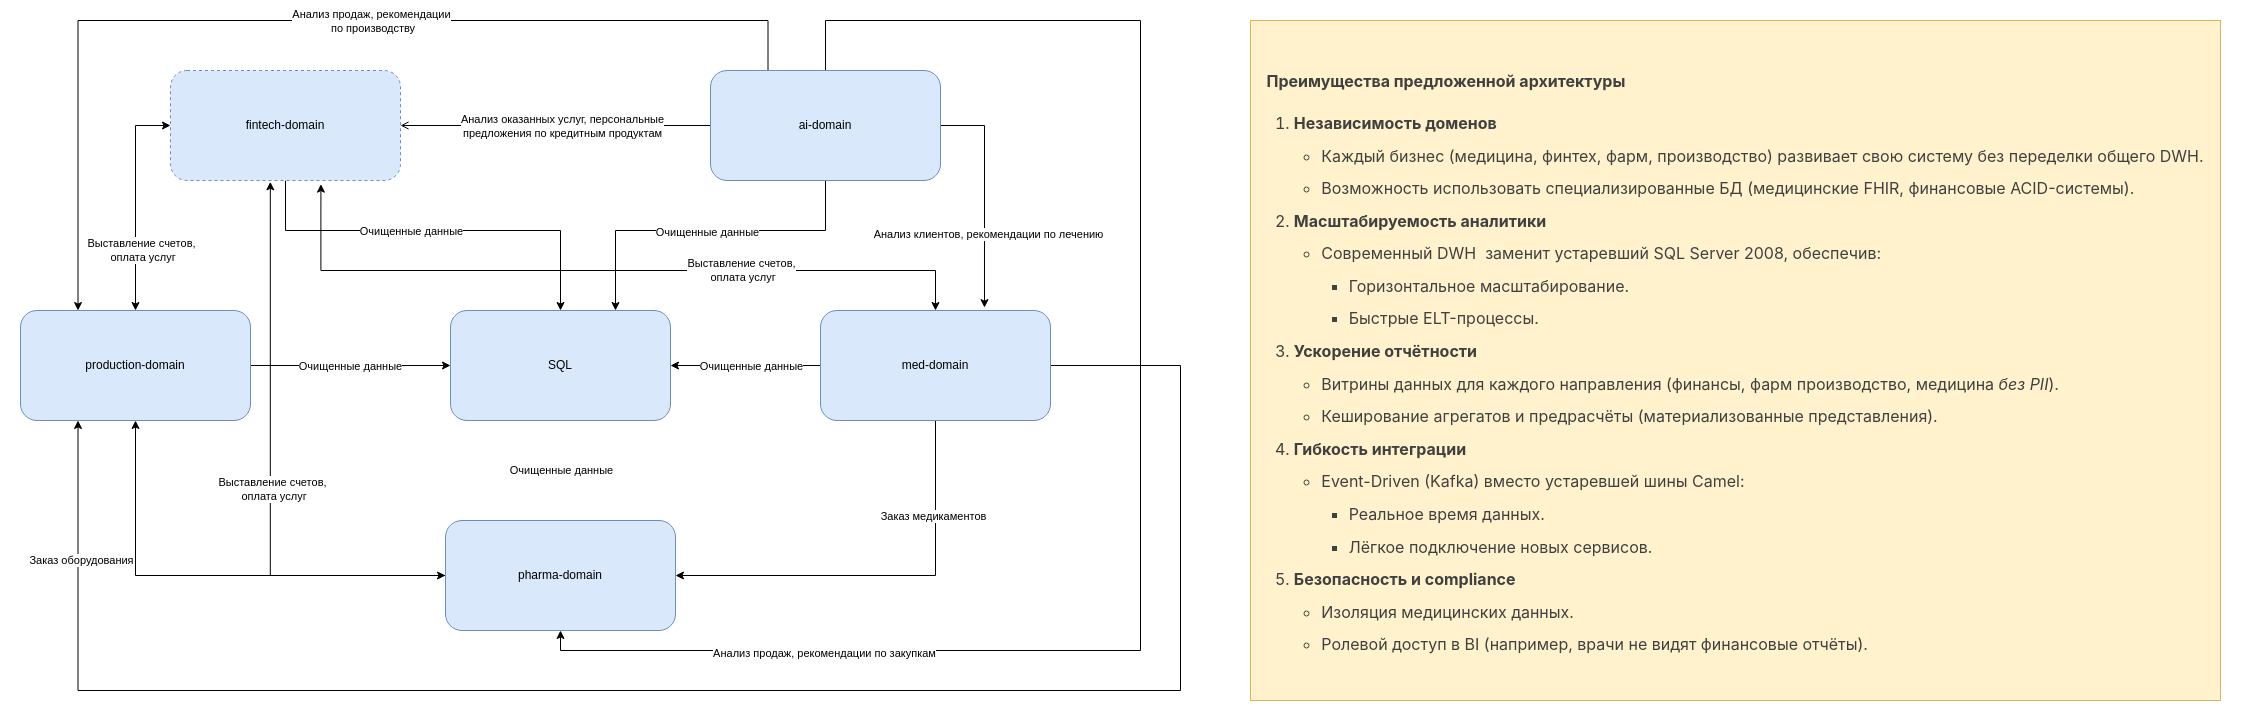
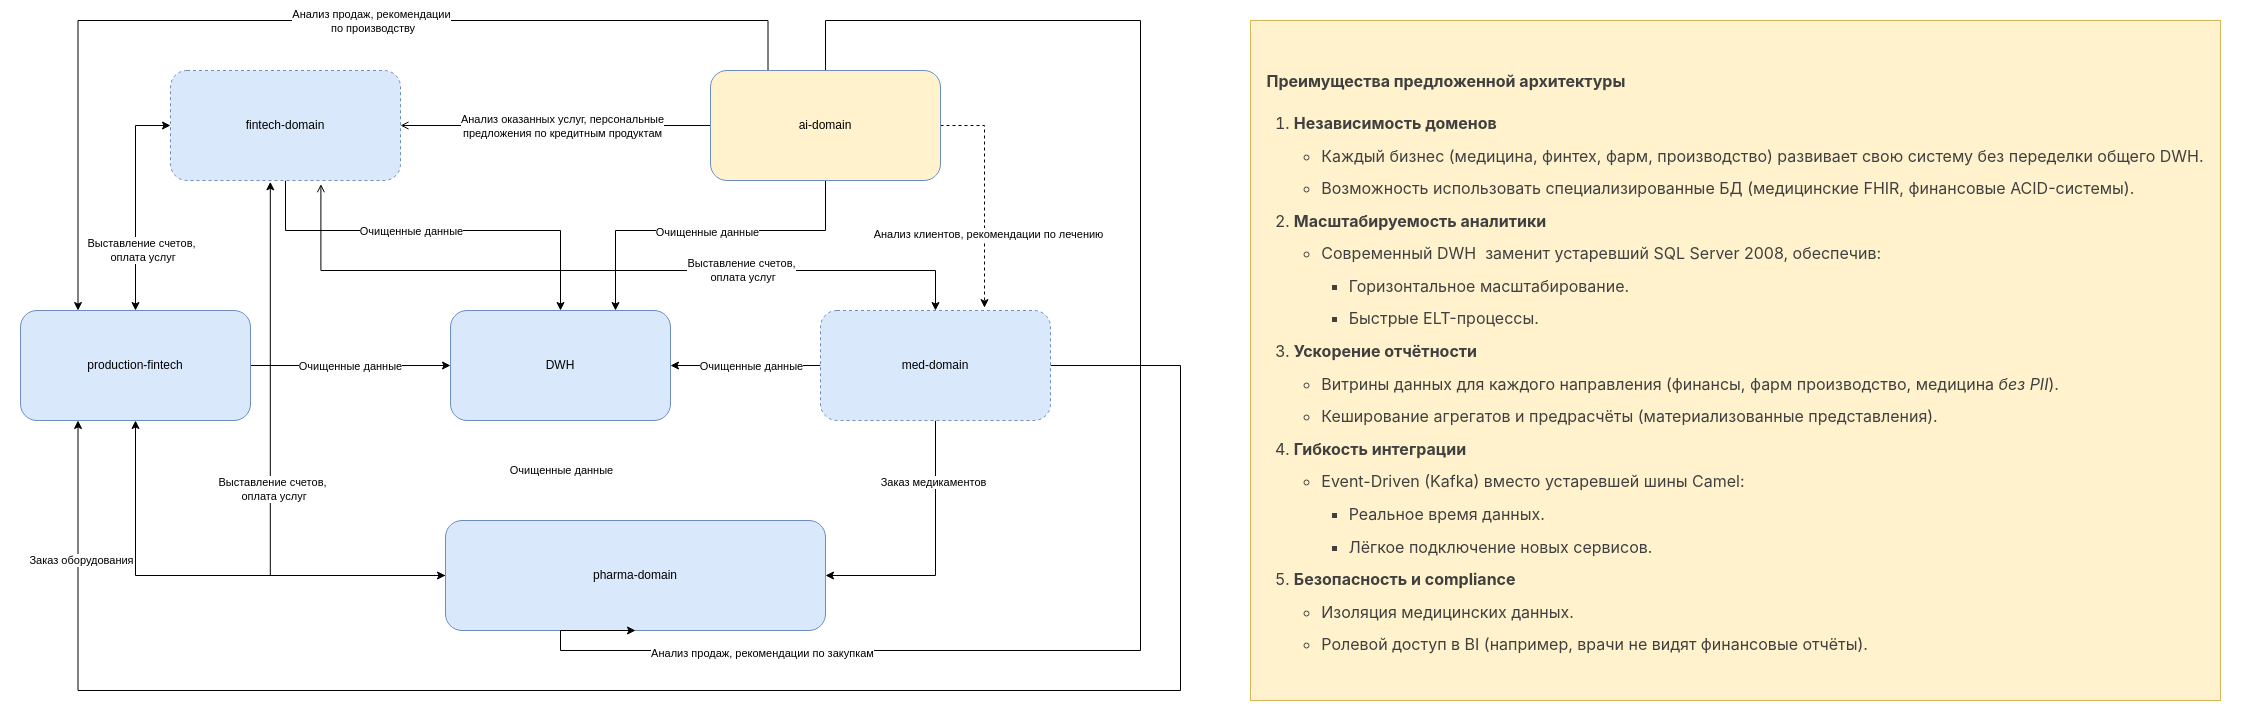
  <mxCell id="0" />
  <mxCell id="1" parent="0" />
  <mxCell id="2" style="edgeStyle=orthogonalEdgeStyle;rounded=0;orthogonalLoop=1;jettySize=auto;html=1;" parent="1" source="4" target="28" edge="1"><mxGeometry relative="1" as="geometry" /></mxCell>
  <mxCell id="3" style="edgeStyle=orthogonalEdgeStyle;rounded=0;orthogonalLoop=1;jettySize=auto;html=1;entryX=0.434;entryY=1.012;entryDx=0;entryDy=0;entryPerimeter=0;startArrow=classic;startFill=1;" parent="1" source="4" target="13" edge="1"><mxGeometry relative="1" as="geometry" /></mxCell>
- <mxCell id="4" value="pharma-domain" style="rounded=1;whiteSpace=wrap;html=1;fillColor=#dae8fc;strokeColor=#6c8ebf;" parent="1" vertex="1"><mxGeometry x="445" y="520" width="230" height="110" as="geometry" /></mxCell>
+ <mxCell id="4" value="pharma-domain" style="rounded=1;whiteSpace=wrap;html=1;fillColor=#dae8fc;strokeColor=#6c8ebf;" parent="1" vertex="1"><mxGeometry x="445" y="520" width="380" height="110" as="geometry" /></mxCell>
  <mxCell id="5" style="edgeStyle=orthogonalEdgeStyle;rounded=0;orthogonalLoop=1;jettySize=auto;html=1;entryX=1;entryY=0.5;entryDx=0;entryDy=0;" parent="1" source="11" target="29" edge="1"><mxGeometry relative="1" as="geometry" /></mxCell>
  <mxCell id="6" style="edgeStyle=orthogonalEdgeStyle;rounded=0;orthogonalLoop=1;jettySize=auto;html=1;entryX=1;entryY=0.5;entryDx=0;entryDy=0;" parent="1" source="11" target="4" edge="1"><mxGeometry relative="1" as="geometry"><Array as="points"><mxPoint x="935" y="575" /></Array></mxGeometry></mxCell>
  <mxCell id="7" value="Заказ медикаментов" style="edgeLabel;html=1;align=center;verticalAlign=middle;resizable=0;points=[];" parent="6" vertex="1" connectable="0"><mxGeometry x="-0.54" y="-3" relative="1" as="geometry"><mxPoint as="offset" /></mxGeometry></mxCell>
  <mxCell id="8" style="edgeStyle=orthogonalEdgeStyle;rounded=0;orthogonalLoop=1;jettySize=auto;html=1;entryX=0.25;entryY=1;entryDx=0;entryDy=0;" parent="1" source="11" target="28" edge="1"><mxGeometry relative="1" as="geometry"><Array as="points"><mxPoint x="1180" y="365" /><mxPoint x="1180" y="690" /><mxPoint x="77" y="690" /></Array></mxGeometry></mxCell>
  <mxCell id="9" value="Заказ оборудования" style="edgeLabel;html=1;align=center;verticalAlign=middle;resizable=0;points=[];" parent="8" vertex="1" connectable="0"><mxGeometry x="0.813" y="2" relative="1" as="geometry"><mxPoint x="5" y="-31" as="offset" /></mxGeometry></mxCell>
- <mxCell id="10" style="edgeStyle=orthogonalEdgeStyle;rounded=0;orthogonalLoop=1;jettySize=auto;html=1;startArrow=classic;startFill=1;exitX=0.5;exitY=0;exitDx=0;exitDy=0;entryX=0.654;entryY=1.033;entryDx=0;entryDy=0;entryPerimeter=0;" parent="1" source="11" target="13" edge="1"><mxGeometry relative="1" as="geometry"><mxPoint x="320" y="170" as="targetPoint" /><Array as="points"><mxPoint x="935" y="270" /><mxPoint x="320" y="270" /></Array></mxGeometry></mxCell>
- <mxCell id="11" value="med-domain" style="rounded=1;whiteSpace=wrap;html=1;fillColor=#dae8fc;strokeColor=#6c8ebf;" parent="1" vertex="1"><mxGeometry x="820" y="310" width="230" height="110" as="geometry" /></mxCell>
+ <mxCell id="10" style="edgeStyle=orthogonalEdgeStyle;rounded=0;orthogonalLoop=1;jettySize=auto;html=1;startArrow=classic;startFill=1;exitX=0.5;exitY=0;exitDx=0;exitDy=0;entryX=0.654;entryY=1.033;entryDx=0;entryDy=0;entryPerimeter=0;endArrow=open;" parent="1" source="11" target="13" edge="1"><mxGeometry relative="1" as="geometry"><mxPoint x="320" y="170" as="targetPoint" /><Array as="points"><mxPoint x="935" y="270" /><mxPoint x="320" y="270" /></Array></mxGeometry></mxCell>
+ <mxCell id="11" value="med-domain" style="rounded=1;whiteSpace=wrap;html=1;fillColor=#dae8fc;strokeColor=#6c8ebf;dashed=1;" parent="1" vertex="1"><mxGeometry x="820" y="310" width="230" height="110" as="geometry" /></mxCell>
  <mxCell id="12" style="edgeStyle=orthogonalEdgeStyle;rounded=0;orthogonalLoop=1;jettySize=auto;html=1;" parent="1" source="13" target="29" edge="1"><mxGeometry relative="1" as="geometry"><Array as="points"><mxPoint x="285" y="230" /><mxPoint x="560" y="230" /></Array></mxGeometry></mxCell>
  <mxCell id="13" value="fintech-domain" style="rounded=1;whiteSpace=wrap;html=1;fillColor=#dae8fc;strokeColor=#6c8ebf;dashed=1;" parent="1" vertex="1"><mxGeometry x="170" y="70" width="230" height="110" as="geometry" /></mxCell>
  <mxCell id="14" style="edgeStyle=orthogonalEdgeStyle;rounded=0;orthogonalLoop=1;jettySize=auto;html=1;entryX=1;entryY=0.5;entryDx=0;entryDy=0;endArrow=open;" parent="1" source="24" target="13" edge="1"><mxGeometry relative="1" as="geometry" /></mxCell>
  <mxCell id="15" value="Анализ оказанных услуг, персональные &lt;br&gt;предложения по кредитным продуктам" style="edgeLabel;html=1;align=center;verticalAlign=middle;resizable=0;points=[];" parent="14" vertex="1" connectable="0"><mxGeometry x="-0.275" y="-3" relative="1" as="geometry"><mxPoint x="-37" y="3" as="offset" /></mxGeometry></mxCell>
- <mxCell id="16" style="edgeStyle=orthogonalEdgeStyle;rounded=0;orthogonalLoop=1;jettySize=auto;html=1;entryX=0.713;entryY=-0.026;entryDx=0;entryDy=0;entryPerimeter=0;exitX=1;exitY=0.5;exitDx=0;exitDy=0;" parent="1" source="24" target="11" edge="1"><mxGeometry relative="1" as="geometry" /></mxCell>
+ <mxCell id="16" style="edgeStyle=orthogonalEdgeStyle;rounded=0;orthogonalLoop=1;jettySize=auto;html=1;entryX=0.713;entryY=-0.026;entryDx=0;entryDy=0;entryPerimeter=0;exitX=1;exitY=0.5;exitDx=0;exitDy=0;dashed=1;" parent="1" source="24" target="11" edge="1"><mxGeometry relative="1" as="geometry" /></mxCell>
  <mxCell id="17" value="Анализ клиентов, рекомендации по лечению" style="edgeLabel;html=1;align=center;verticalAlign=middle;resizable=0;points=[];" parent="16" vertex="1" connectable="0"><mxGeometry x="0.344" y="4" relative="1" as="geometry"><mxPoint as="offset" /></mxGeometry></mxCell>
  <mxCell id="18" style="edgeStyle=orthogonalEdgeStyle;rounded=0;orthogonalLoop=1;jettySize=auto;html=1;entryX=0.75;entryY=0;entryDx=0;entryDy=0;" parent="1" source="24" target="29" edge="1"><mxGeometry relative="1" as="geometry"><Array as="points"><mxPoint x="825" y="230" /><mxPoint x="615" y="230" /></Array></mxGeometry></mxCell>
  <mxCell id="19" value="Очищенные данные" style="edgeLabel;html=1;align=center;verticalAlign=middle;resizable=0;points=[];" parent="18" vertex="1" connectable="0"><mxGeometry x="-0.008" y="1" relative="1" as="geometry"><mxPoint as="offset" /></mxGeometry></mxCell>
  <mxCell id="20" style="edgeStyle=orthogonalEdgeStyle;rounded=0;orthogonalLoop=1;jettySize=auto;html=1;entryX=0.5;entryY=1;entryDx=0;entryDy=0;" parent="1" source="24" target="4" edge="1"><mxGeometry relative="1" as="geometry"><Array as="points"><mxPoint x="825" y="20" /><mxPoint x="1140" y="20" /><mxPoint x="1140" y="650" /><mxPoint x="560" y="650" /></Array></mxGeometry></mxCell>
  <mxCell id="21" value="Анализ продаж, рекомендации по закупкам" style="edgeLabel;html=1;align=center;verticalAlign=middle;resizable=0;points=[];" parent="20" vertex="1" connectable="0"><mxGeometry x="0.647" y="2" relative="1" as="geometry"><mxPoint x="1" as="offset" /></mxGeometry></mxCell>
  <mxCell id="22" style="edgeStyle=orthogonalEdgeStyle;rounded=0;orthogonalLoop=1;jettySize=auto;html=1;exitX=0.25;exitY=0;exitDx=0;exitDy=0;entryX=0.25;entryY=0;entryDx=0;entryDy=0;" parent="1" source="24" target="28" edge="1"><mxGeometry relative="1" as="geometry"><Array as="points"><mxPoint x="767" y="20" /><mxPoint x="77" y="20" /></Array></mxGeometry></mxCell>
  <mxCell id="23" value="Анализ продаж, рекомендации&lt;br&gt;&amp;nbsp;по производству" style="edgeLabel;html=1;align=center;verticalAlign=middle;resizable=0;points=[];" parent="22" vertex="1" connectable="0"><mxGeometry x="0.807" y="1" relative="1" as="geometry"><mxPoint x="292" y="-191" as="offset" /></mxGeometry></mxCell>
- <mxCell id="24" value="ai-domain" style="rounded=1;whiteSpace=wrap;html=1;fillColor=#dae8fc;strokeColor=#6c8ebf;" parent="1" vertex="1"><mxGeometry x="710" y="70" width="230" height="110" as="geometry" /></mxCell>
+ <mxCell id="24" value="ai-domain" style="rounded=1;whiteSpace=wrap;html=1;fillColor=#fff2cc;strokeColor=#6c8ebf;" parent="1" vertex="1"><mxGeometry x="710" y="70" width="230" height="110" as="geometry" /></mxCell>
  <mxCell id="25" style="edgeStyle=orthogonalEdgeStyle;rounded=0;orthogonalLoop=1;jettySize=auto;html=1;entryX=0;entryY=0.5;entryDx=0;entryDy=0;" parent="1" source="28" target="29" edge="1"><mxGeometry relative="1" as="geometry" /></mxCell>
  <mxCell id="26" style="edgeStyle=orthogonalEdgeStyle;rounded=0;orthogonalLoop=1;jettySize=auto;html=1;exitX=0.5;exitY=0;exitDx=0;exitDy=0;entryX=0;entryY=0.5;entryDx=0;entryDy=0;startArrow=classic;startFill=1;" parent="1" source="28" target="13" edge="1"><mxGeometry relative="1" as="geometry" /></mxCell>
  <mxCell id="27" value="Выставление счетов,&lt;br&gt;&amp;nbsp;оплата услуг" style="edgeLabel;html=1;align=center;verticalAlign=middle;resizable=0;points=[];" parent="26" vertex="1" connectable="0"><mxGeometry x="-0.557" relative="1" as="geometry"><mxPoint x="5" y="-12" as="offset" /></mxGeometry></mxCell>
- <mxCell id="28" value="production-domain" style="rounded=1;whiteSpace=wrap;html=1;fillColor=#dae8fc;strokeColor=#6c8ebf;" parent="1" vertex="1"><mxGeometry x="20" y="310" width="230" height="110" as="geometry" /></mxCell>
- <mxCell id="29" value="SQL" style="rounded=1;whiteSpace=wrap;html=1;fillColor=#dae8fc;strokeColor=#6c8ebf;" parent="1" vertex="1"><mxGeometry x="450" y="310" width="220" height="110" as="geometry" /></mxCell>
+ <mxCell id="28" value="production-fintech" style="rounded=1;whiteSpace=wrap;html=1;fillColor=#dae8fc;strokeColor=#6c8ebf;" parent="1" vertex="1"><mxGeometry x="20" y="310" width="230" height="110" as="geometry" /></mxCell>
+ <mxCell id="29" value="DWH" style="rounded=1;whiteSpace=wrap;html=1;fillColor=#dae8fc;strokeColor=#6c8ebf;" parent="1" vertex="1"><mxGeometry x="450" y="310" width="220" height="110" as="geometry" /></mxCell>
  <mxCell id="30" value="Очищенные данные" style="edgeLabel;html=1;align=center;verticalAlign=middle;resizable=0;points=[];" parent="1" vertex="1" connectable="0"><mxGeometry x="410.005" y="230" as="geometry" /></mxCell>
  <mxCell id="31" value="Очищенные данные" style="edgeLabel;html=1;align=center;verticalAlign=middle;resizable=0;points=[];" parent="1" vertex="1" connectable="0"><mxGeometry x="349.005" y="365" as="geometry" /></mxCell>
  <mxCell id="32" value="Очищенные данные" style="edgeLabel;html=1;align=center;verticalAlign=middle;resizable=0;points=[];" parent="1" vertex="1" connectable="0"><mxGeometry x="750.005" y="365" as="geometry" /></mxCell>
  <mxCell id="33" value="Очищенные данные" style="edgeLabel;html=1;align=center;verticalAlign=middle;resizable=0;points=[];" parent="1" vertex="1" connectable="0"><mxGeometry x="440.005" y="260" as="geometry"><mxPoint x="120" y="209" as="offset" /></mxGeometry></mxCell>
  <mxCell id="34" value="Выставление счетов,&lt;br&gt;&amp;nbsp;оплата услуг" style="edgeLabel;html=1;align=center;verticalAlign=middle;resizable=0;points=[];" parent="1" vertex="1" connectable="0"><mxGeometry x="160" y="260.005" as="geometry"><mxPoint x="111" y="228" as="offset" /></mxGeometry></mxCell>
  <mxCell id="35" value="Выставление счетов,&lt;br&gt;&amp;nbsp;оплата услуг" style="edgeLabel;html=1;align=center;verticalAlign=middle;resizable=0;points=[];" parent="1" vertex="1" connectable="0"><mxGeometry x="740" y="269.765" as="geometry" /></mxCell>
  <mxCell id="36" value="" style="rounded=0;whiteSpace=wrap;html=1;fillColor=#fff2cc;strokeColor=#d6b656;" parent="1" vertex="1"><mxGeometry x="1250" y="20" width="970" height="680" as="geometry" /></mxCell>
  <mxCell id="37" value="&lt;h4 style=&quot;font-weight: 500; font-size: 16.002px; line-height: 28.575px; margin: 18.288px 0px 13.716px; color: rgb(64, 64, 64); font-family: DeepSeek-CJK-patch, Inter, system-ui, -apple-system, BlinkMacSystemFont, &amp;quot;Segoe UI&amp;quot;, Roboto, &amp;quot;Noto Sans&amp;quot;, Ubuntu, Cantarell, &amp;quot;Helvetica Neue&amp;quot;, Oxygen, &amp;quot;Open Sans&amp;quot;, sans-serif; text-align: start;&quot;&gt;&lt;strong style=&quot;&quot;&gt;Преимущества предложенной архитектуры&lt;/strong&gt;&lt;/h4&gt;&lt;ol style=&quot;margin: 13.716px 0px; padding-left: 27.432px; color: rgb(64, 64, 64); font-family: DeepSeek-CJK-patch, Inter, system-ui, -apple-system, BlinkMacSystemFont, &amp;quot;Segoe UI&amp;quot;, Roboto, &amp;quot;Noto Sans&amp;quot;, Ubuntu, Cantarell, &amp;quot;Helvetica Neue&amp;quot;, Oxygen, &amp;quot;Open Sans&amp;quot;, sans-serif; font-size: 16.002px; text-align: start;&quot; start=&quot;1&quot;&gt;&lt;li style=&quot;&quot;&gt;&lt;p style=&quot;margin: 0px 0px 4px; font-size: 16.002px; line-height: 28.575px;&quot; class=&quot;ds-markdown-paragraph&quot;&gt;&lt;strong&gt;Независимость доменов&lt;/strong&gt;&lt;/p&gt;&lt;ul style=&quot;margin: 4px 0px 0px; padding-left: 27.432px;&quot;&gt;&lt;li&gt;&lt;p style=&quot;margin-top: 0px; margin-right: 0px; margin-bottom: 0px !important; margin-left: 0px; font-size: 16.002px; line-height: 28.575px;&quot; class=&quot;ds-markdown-paragraph&quot;&gt;Каждый бизнес (медицина, финтех, фарм, производство) развивает свою систему без переделки общего DWH.&lt;/p&gt;&lt;/li&gt;&lt;li style=&quot;margin-top: 4px;&quot;&gt;&lt;p style=&quot;margin-top: 0px; margin-right: 0px; margin-bottom: 0px !important; margin-left: 0px; font-size: 16.002px; line-height: 28.575px;&quot; class=&quot;ds-markdown-paragraph&quot;&gt;Возможность использовать специализированные БД (медицинские FHIR, финансовые ACID-системы).&lt;/p&gt;&lt;/li&gt;&lt;/ul&gt;&lt;/li&gt;&lt;li style=&quot;margin-top: 4px;&quot;&gt;&lt;p style=&quot;margin: 0px 0px 4px; font-size: 16.002px; line-height: 28.575px;&quot; class=&quot;ds-markdown-paragraph&quot;&gt;&lt;strong&gt;Масштабируемость аналитики&lt;/strong&gt;&lt;/p&gt;&lt;ul style=&quot;margin: 4px 0px 0px; padding-left: 27.432px;&quot;&gt;&lt;li&gt;&lt;p style=&quot;margin: 0px 0px 4px; font-size: 16.002px; line-height: 28.575px;&quot; class=&quot;ds-markdown-paragraph&quot;&gt;Современный DWH&amp;nbsp; заменит устаревший SQL Server 2008, обеспечив:&lt;/p&gt;&lt;ul style=&quot;margin: 4px 0px 0px; padding-left: 27.432px;&quot;&gt;&lt;li&gt;&lt;p style=&quot;margin-top: 0px; margin-right: 0px; margin-bottom: 0px !important; margin-left: 0px; font-size: 16.002px; line-height: 28.575px;&quot; class=&quot;ds-markdown-paragraph&quot;&gt;Горизонтальное масштабирование.&lt;/p&gt;&lt;/li&gt;&lt;li style=&quot;margin-top: 4px;&quot;&gt;&lt;p style=&quot;margin-top: 0px; margin-right: 0px; margin-bottom: 0px !important; margin-left: 0px; font-size: 16.002px; line-height: 28.575px;&quot; class=&quot;ds-markdown-paragraph&quot;&gt;Быстрые ELT-процессы.&lt;/p&gt;&lt;/li&gt;&lt;/ul&gt;&lt;/li&gt;&lt;/ul&gt;&lt;/li&gt;&lt;li style=&quot;margin-top: 4px;&quot;&gt;&lt;p style=&quot;margin: 0px 0px 4px; font-size: 16.002px; line-height: 28.575px;&quot; class=&quot;ds-markdown-paragraph&quot;&gt;&lt;strong&gt;Ускорение отчётности&lt;/strong&gt;&lt;/p&gt;&lt;ul style=&quot;margin: 4px 0px 0px; padding-left: 27.432px;&quot;&gt;&lt;li&gt;&lt;p style=&quot;margin-top: 0px; margin-right: 0px; margin-bottom: 0px !important; margin-left: 0px; font-size: 16.002px; line-height: 28.575px;&quot; class=&quot;ds-markdown-paragraph&quot;&gt;Витрины данных для каждого направления (финансы, фарм производство, медицина&amp;nbsp;&lt;em&gt;без PII&lt;/em&gt;).&lt;/p&gt;&lt;/li&gt;&lt;li style=&quot;margin-top: 4px;&quot;&gt;&lt;p style=&quot;margin-top: 0px; margin-right: 0px; margin-bottom: 0px !important; margin-left: 0px; font-size: 16.002px; line-height: 28.575px;&quot; class=&quot;ds-markdown-paragraph&quot;&gt;Кеширование агрегатов и предрасчёты (материализованные представления).&lt;/p&gt;&lt;/li&gt;&lt;/ul&gt;&lt;/li&gt;&lt;li style=&quot;margin-top: 4px;&quot;&gt;&lt;p style=&quot;margin: 0px 0px 4px; font-size: 16.002px; line-height: 28.575px;&quot; class=&quot;ds-markdown-paragraph&quot;&gt;&lt;strong&gt;Гибкость интеграции&lt;/strong&gt;&lt;/p&gt;&lt;ul style=&quot;margin: 4px 0px 0px; padding-left: 27.432px;&quot;&gt;&lt;li&gt;&lt;p style=&quot;margin: 0px 0px 4px; font-size: 16.002px; line-height: 28.575px;&quot; class=&quot;ds-markdown-paragraph&quot;&gt;Event-Driven (Kafka) вместо устаревшей шины Camel:&lt;/p&gt;&lt;ul style=&quot;margin: 4px 0px 0px; padding-left: 27.432px;&quot;&gt;&lt;li&gt;&lt;p style=&quot;margin-top: 0px; margin-right: 0px; margin-bottom: 0px !important; margin-left: 0px; font-size: 16.002px; line-height: 28.575px;&quot; class=&quot;ds-markdown-paragraph&quot;&gt;Реальное время данных.&lt;/p&gt;&lt;/li&gt;&lt;li style=&quot;margin-top: 4px;&quot;&gt;&lt;p style=&quot;margin-top: 0px; margin-right: 0px; margin-bottom: 0px !important; margin-left: 0px; font-size: 16.002px; line-height: 28.575px;&quot; class=&quot;ds-markdown-paragraph&quot;&gt;Лёгкое подключение новых сервисов.&lt;/p&gt;&lt;/li&gt;&lt;/ul&gt;&lt;/li&gt;&lt;/ul&gt;&lt;/li&gt;&lt;li style=&quot;margin-top: 4px;&quot;&gt;&lt;p style=&quot;margin: 0px 0px 4px; font-size: 16.002px; line-height: 28.575px;&quot; class=&quot;ds-markdown-paragraph&quot;&gt;&lt;strong&gt;Безопасность и compliance&lt;/strong&gt;&lt;/p&gt;&lt;ul style=&quot;margin: 4px 0px 0px; padding-left: 27.432px;&quot;&gt;&lt;li style=&quot;&quot;&gt;&lt;p style=&quot;margin-top: 0px; margin-right: 0px; margin-bottom: 0px !important; margin-left: 0px; font-size: 16.002px; line-height: 28.575px;&quot; class=&quot;ds-markdown-paragraph&quot;&gt;Изоляция медицинских данных.&lt;/p&gt;&lt;/li&gt;&lt;li style=&quot;margin-top: 4px;&quot;&gt;&lt;p style=&quot;margin-top: 0px; margin-right: 0px; margin-left: 0px; font-size: 16.002px; line-height: 28.575px; margin-bottom: 0px !important;&quot; class=&quot;ds-markdown-paragraph&quot;&gt;Ролевой доступ в BI (например, врачи не видят финансовые отчёты).&lt;/p&gt;&lt;/li&gt;&lt;/ul&gt;&lt;/li&gt;&lt;/ol&gt;" style="text;html=1;strokeColor=none;fillColor=none;align=center;verticalAlign=middle;whiteSpace=wrap;rounded=0;" parent="1" vertex="1"><mxGeometry x="1250" y="20" width="970" height="680" as="geometry" /></mxCell>
